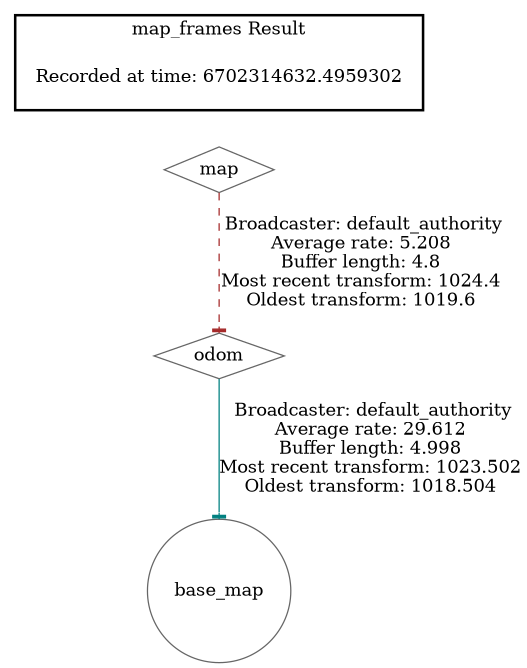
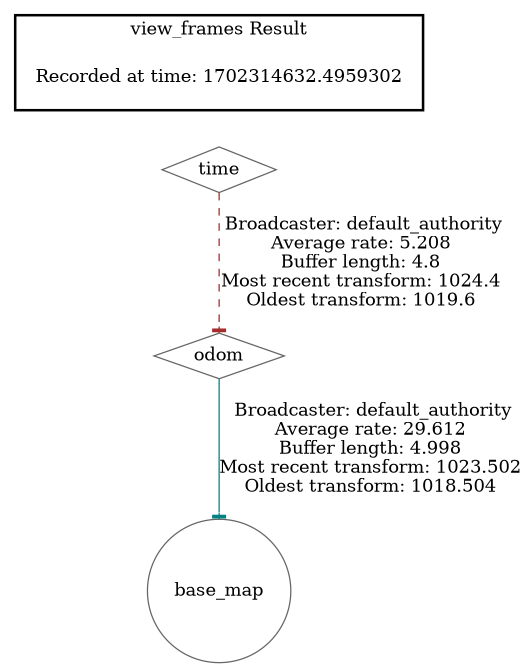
  digraph {
    node [color=gray40 shape=diamond]
    edge [arrowhead=tee]
-   "Recorded at time: 1702314632.4959302" [color=black shape=plaintext label="Recorded at time: 6702314632.4959302"]
-   map
+   "Recorded at time: 1702314632.4959302" [color=black shape=plaintext]
+   map [label=time]
    n3 [label=base_map shape=circle]
    odom
    subgraph cluster_1 {
      color=black
-     label="map_frames Result"
+     label="view_frames Result"
      style=bold
      "Recorded at time: 1702314632.4959302"
    }
    "Recorded at time: 1702314632.4959302" -> map [style=invis arrowhead=""]
    map -> odom [color=brown label=" Broadcaster: default_authority\nAverage rate: 5.208\nBuffer length: 4.8\nMost recent transform: 1024.4\nOldest transform: 1019.6\n" style=dashed]
    odom -> n3 [color=teal label=" Broadcaster: default_authority\nAverage rate: 29.612\nBuffer length: 4.998\nMost recent transform: 1023.502\nOldest transform: 1018.504\n" style=solid]
  }
